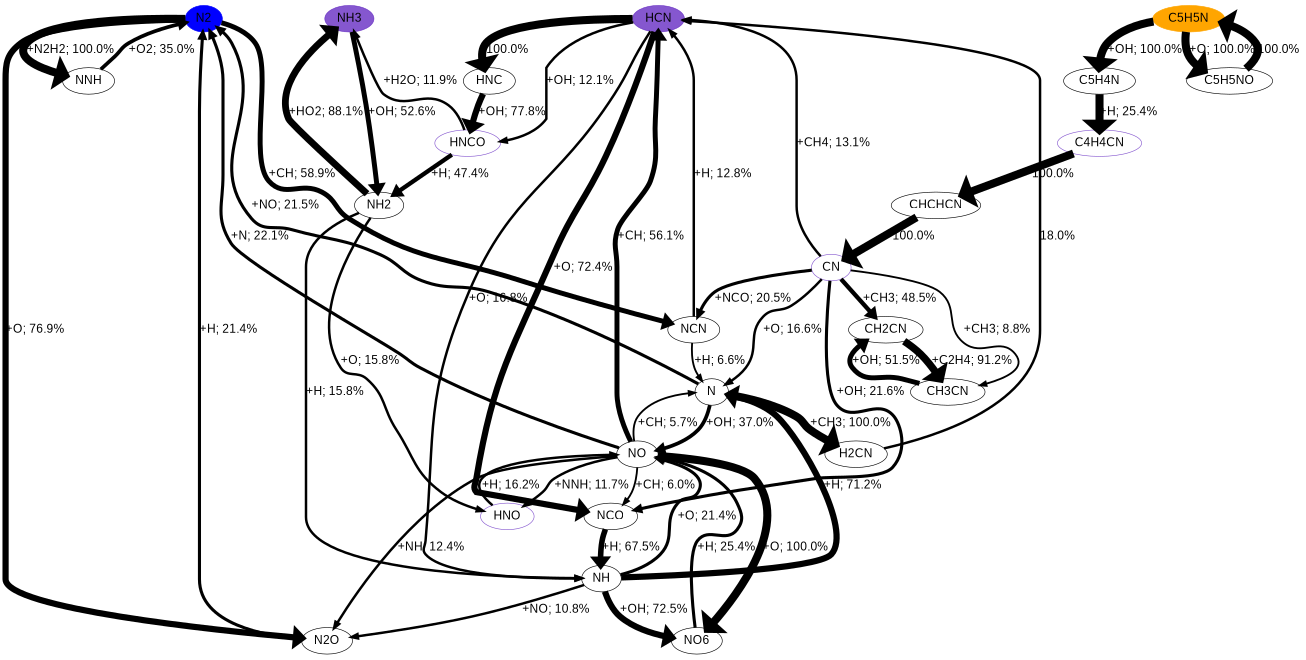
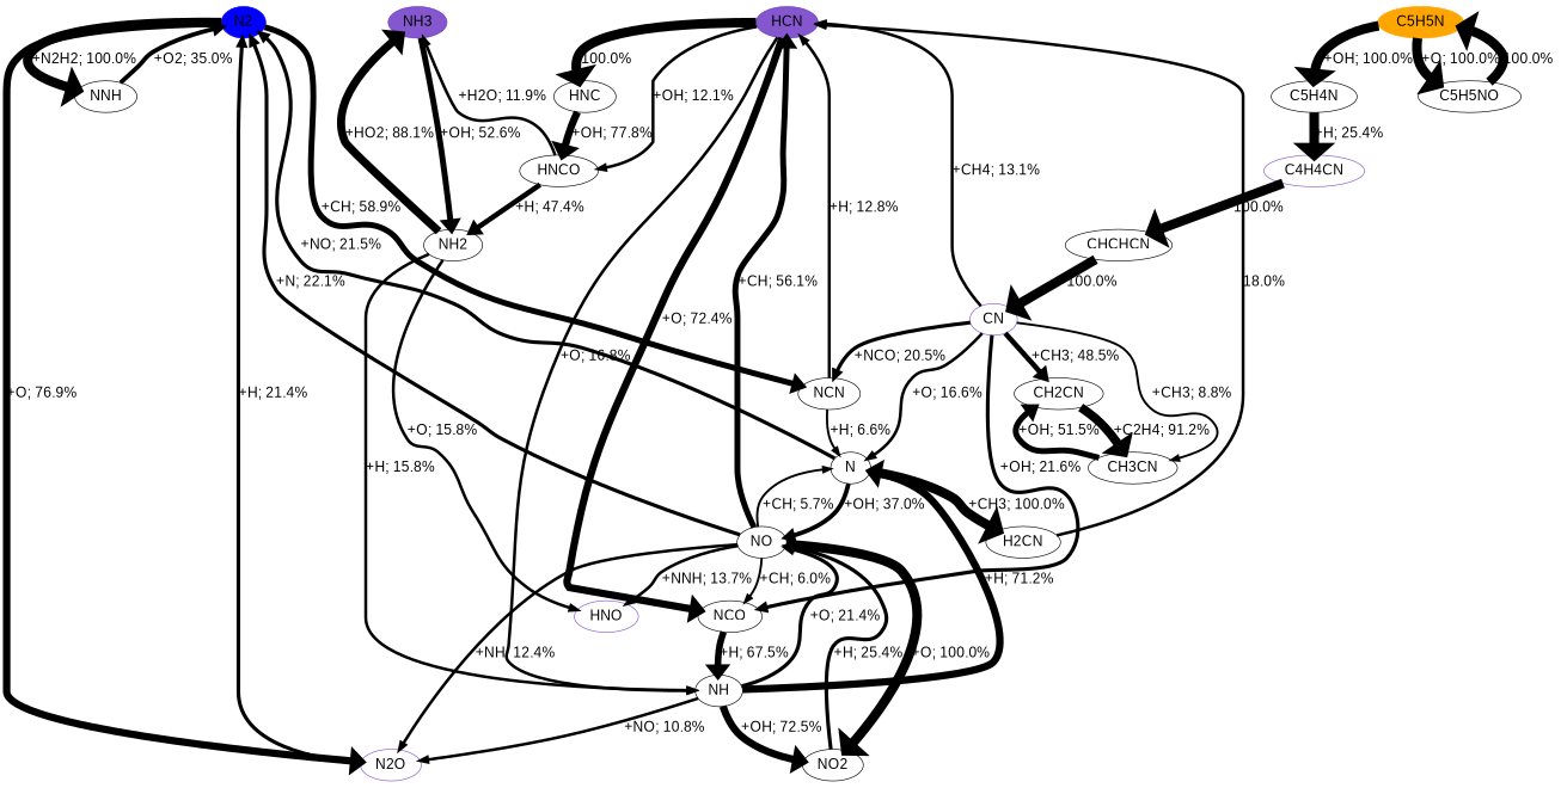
  digraph {
    b="0,0,1558,558"
    fontname="Liberation Sans"
    rankdir=TB
    node [fontname="Liberation Sans" fontsize=20]
    edge [fontcolor=black fontname="Liberation Sans" fontsize=20 penwidth=4]
    N2 [color=blue fillcolor=blue style=filled]
    HCN [color="#500dbab1" fillcolor="#500dbab1" style=filled]
    NH3 [color="#500dbab1" fillcolor="#500dbab1" style=filled]
    C5H5N [color=orange fillcolor=orange style=filled]
-   N2O
+   N2O [color="#500dbab1"]
    NNH
    NCN
    NCO
    NH
    HNC
-   HNCO [color="#500dbab1"]
+   HNCO
    NH2
    C5H4N
    C5H5NO
    NO
    HNO [color="#500dbab1"]
    N
-   NO2 [label=NO6]
+   NO2
    H2CN
    C4H4CN [color="#500dbab1"]
    CHCHCN
    CN [color="#500dbab1"]
    CH3CN
    CH2CN
    subgraph sub_1 {
      rank=source
      N2
      HCN
      NH3
      C5H5N
    }
    N2 -> N2O [label="+O; 76.9%" penwidth=10]
    N2 -> NNH [label="+N2H2; 100.0%" penwidth=13]
    N2 -> NCN [label="+CH; 58.9%" penwidth=8]
    HCN -> NCO [label="+O; 72.4%" penwidth=10]
    HCN -> NH [label="+O; 16.8%"]
    HCN -> HNC [label="100.0%" penwidth=13]
    HCN -> HNCO [label="+OH; 12.1%"]
    NH3 -> NH2 [label="+OH; 52.6%" penwidth=8]
    C5H5N -> C5H4N [label="+OH; 100.0%" penwidth=13]
    C5H5N -> C5H5NO [label="+O; 100.0%" penwidth=13]
    N2O -> N2 [label="+H; 21.4%" penwidth=5]
    NNH -> N2 [label="+O2; 35.0%" penwidth=6]
    NCN -> HCN [label="+H; 12.8%"]
    NCN -> N [label="+H; 6.6%" penwidth=3]
    NCO -> NH [label="+H; 67.5%" penwidth=9]
    NH -> N2O [label="+NO; 10.8%"]
    NH -> NO [label="+O; 21.4%" penwidth=5]
    NH -> N [label="+H; 71.2%" penwidth=10]
    NH -> NO2 [label="+OH; 72.5%" penwidth=10]
    HNC -> HNCO [label="+OH; 77.8%" penwidth=10]
    HNCO -> NH3 [label="+H2O; 11.9%"]
    HNCO -> NH2 [label="+H; 47.4%" penwidth=7]
    NH2 -> NH3 [label="+HO2; 88.1%" penwidth=11]
    NH2 -> NH [label="+H; 15.8%"]
    NH2 -> HNO [label="+O; 15.8%"]
    C5H4N -> C4H4CN [label="+H; 25.4%" penwidth=13]
    C5H5NO -> C5H5N [label="100.0%" penwidth=13]
    NO -> N2 [label="+N; 22.1%" penwidth=5]
    NO -> HCN [label="+CH; 56.1%" penwidth=8]
    NO -> N2O [label="+NH; 12.4%"]
    NO -> NCO [label="+CH; 6.0%" penwidth=3]
-   NO -> HNO [label="+NNH; 11.7%"]
+   NO -> HNO [label="+NNH; 13.7%"]
    NO -> N [label="+CH; 5.7%" penwidth=3]
    NO -> NO2 [label="+O; 100.0%" penwidth=13]
-   HNO -> NO [label="+H; 16.2%"]
    N -> N2 [label="+NO; 21.5%" penwidth=5]
    N -> NO [label="+OH; 37.0%" penwidth=6]
    N -> H2CN [label="+CH3; 100.0%" penwidth=13]
    NO2 -> NO [label="+H; 25.4%" penwidth=5]
    H2CN -> HCN [label="18.0%"]
    C4H4CN -> CHCHCN [label="100.0%" penwidth=13]
    CHCHCN -> CN [label="100.0%" penwidth=13]
    CN -> HCN [label="+CH4; 13.1%"]
    CN -> NCN [label="+NCO; 20.5%" penwidth=5]
    CN -> NCO [label="+OH; 21.6%" penwidth=5]
    CN -> N [label="+O; 16.6%"]
    CN -> CH3CN [label="+CH3; 8.8%" penwidth=3]
    CN -> CH2CN [label="+CH3; 48.5%" penwidth=7]
    CH3CN -> CH2CN [label="+OH; 51.5%" penwidth=8]
    CH2CN -> CH3CN [label="+C2H4; 91.2%" penwidth=12]
  }
